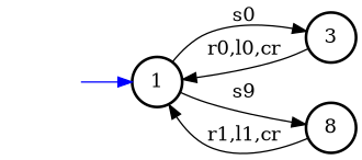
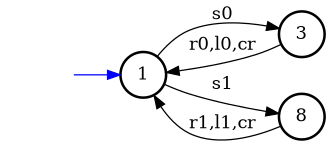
  digraph {
    rankdir=LR
    node [constraint=false peripheries=1 shape=circle style=bold]
    n1 [label=1]
    n2 [label=3]
    n3 [label=8]
    " " [shape=plaintext peripheries=""]
    n1 -> n2 [label=s0]
-   n1 -> n3 [label=s9]
+   n1 -> n3 [label=s1]
    n2 -> n1 [label="r0,l0,cr"]
    n3 -> n1 [label="r1,l1,cr"]
    " " -> n1 [color=blue]
  }
